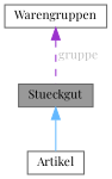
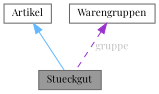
  digraph {
    fontname="Playfair Display"
    node [color=gray40 fillcolor=white fontname="Playfair Display" fontsize=10 shape=box style=filled]
    edge [dir=back fontname="Playfair Display" fontsize=10 labelfontname=Helvetica labelfontsize=10]
    n1 [fillcolor=grey60 fontcolor=black height=0.2 label=Stueckgut width=0.4]
    n2 [height=0.2 label=Artikel width=0.4]
    n3 [height=0.2 label=Warengruppen width=0.4]
-   n1 -> n2 [color=steelblue1 style=solid]
+   n2 -> n1 [color=steelblue1 style=solid]
    n3 -> n1 [color=darkorchid3 fontcolor=grey label=" gruppe" style=dashed]
  }
